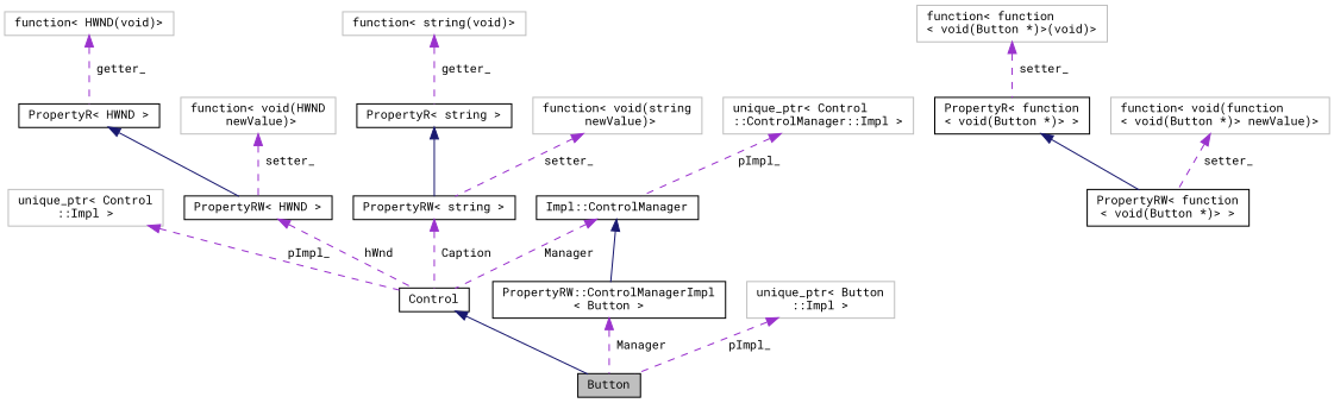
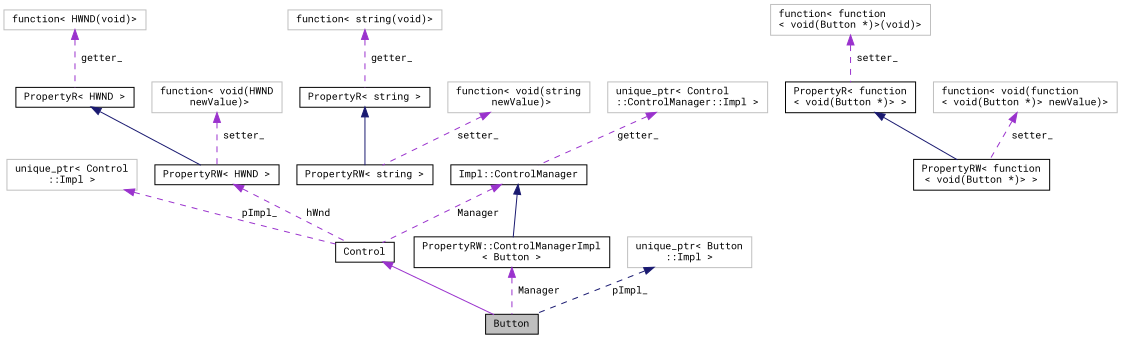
  digraph {
    fontname="Roboto Mono"
    rankdir=TB
    node [color=black fillcolor=white fontname="Roboto Mono" fontsize=10 shape=record style=filled]
    edge [color=darkorchid3 dir=back fontname="Roboto Mono" fontsize=10 labelfontname=Helvetica labelfontsize=10 style=dashed]
    n1 [fillcolor=grey75 fontcolor=black height=0.2 label=Button width=0.4]
    n2 [height=0.2 label=Control width=0.4]
    n3 [color=grey75 height=0.2 label="unique_ptr\< Control\l::Impl \>" width=0.4]
    n4 [height=0.2 label="PropertyRW\< HWND \>" width=0.4]
    n5 [height=0.2 label="PropertyR\< HWND \>" width=0.4]
    n6 [color=grey75 height=0.2 label="function\< HWND(void)\>" width=0.4]
    n7 [color=grey75 height=0.2 label="function\< void(HWND\l newValue)\>" width=0.4]
    n8 [height=0.2 label="PropertyRW\< string \>" width=0.4]
    n9 [height=0.2 label="PropertyR\< string \>" width=0.4]
    n10 [color=grey75 height=0.2 label="function\< string(void)\>" width=0.4]
    n11 [color=grey75 height=0.2 label="function\< void(string\l newValue)\>" width=0.4]
    n12 [height=0.2 label="Impl::ControlManager" width=0.4]
    n13 [height=0.2 label="PropertyRW::ControlManagerImpl\l\< Button \>" width=0.4]
    n14 [color=grey75 height=0.2 label="unique_ptr\< Control\l::ControlManager::Impl \>" width=0.4]
    n15 [height=0.2 label="PropertyRW\< function\l\< void(Button *)\> \>" width=0.4]
    n16 [height=0.2 label="PropertyR\< function\l\< void(Button *)\> \>" width=0.4]
    n17 [color=grey75 height=0.2 label="function\< function\l\< void(Button *)\>(void)\>" width=0.4]
    n18 [color=grey75 height=0.2 label="function\< void(function\l\< void(Button *)\> newValue)\>" width=0.4]
    n19 [color=grey75 height=0.2 label="unique_ptr\< Button\l::Impl \>" width=0.4]
-   n2 -> n1 [color=midnightblue style=solid]
+   n2 -> n1 [style=solid]
    n3 -> n2 [label=" pImpl_"]
    n4 -> n2 [label=" hWnd"]
    n5 -> n4 [color=midnightblue style=solid]
    n6 -> n5 [label=" getter_"]
    n7 -> n4 [label=" setter_"]
-   n8 -> n2 [label=" Caption"]
    n9 -> n8 [color=midnightblue style=solid]
    n10 -> n9 [label=" getter_"]
    n11 -> n8 [label=" setter_"]
    n12 -> n2 [label=" Manager"]
    n12 -> n13 [color=midnightblue style=solid]
    n13 -> n1 [label=" Manager"]
-   n14 -> n12 [label=" pImpl_"]
+   n14 -> n12 [label=" getter_"]
    n16 -> n15 [color=midnightblue style=solid]
    n17 -> n16 [label=" setter_"]
    n18 -> n15 [label=" setter_"]
-   n19 -> n1 [label=" pImpl_"]
+   n19 -> n1 [color=midnightblue label=" pImpl_"]
  }
